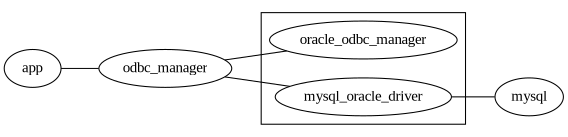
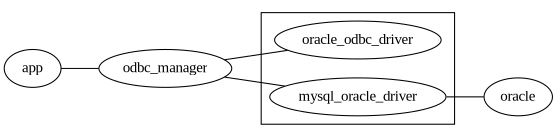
  digraph {
    fontname="Liberation Serif"
    rankdir=LR
    node [fontname="Liberation Serif"]
    edge [dir=none fontname="Liberation Serif"]
-   oracle_odbc_driver [label=oracle_odbc_manager]
+   oracle_odbc_driver
    n2 [label=mysql_oracle_driver]
-   mysql
+   mysql [label=oracle]
    app
    odbc_manager
    subgraph cluster_1 {
      oracle_odbc_driver
      n2
    }
    n2 -> mysql
    app -> odbc_manager
    odbc_manager -> oracle_odbc_driver
    odbc_manager -> n2
  }
